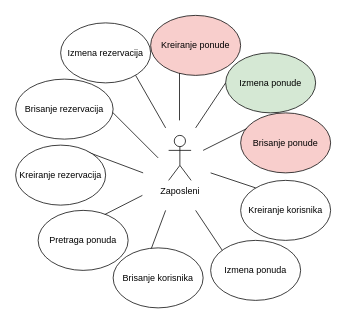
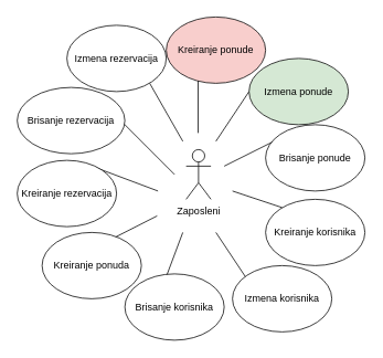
  <mxCell id="0" />
  <mxCell id="1" parent="0" />
  <mxCell id="2" value="Zaposleni" style="shape=umlActor;verticalLabelPosition=bottom;verticalAlign=top;html=1;outlineConnect=0;" vertex="1" parent="1"><mxGeometry x="224" y="180" width="30" height="60" as="geometry" /></mxCell>
  <mxCell id="3" value="" style="endArrow=none;html=1;rounded=0;" edge="1" parent="1"><mxGeometry width="50" height="50" relative="1" as="geometry"><mxPoint x="238.5" y="160" as="sourcePoint" /><mxPoint x="238.5" y="90" as="targetPoint" /></mxGeometry></mxCell>
  <mxCell id="4" value="" style="endArrow=none;html=1;rounded=0;" edge="1" parent="1"><mxGeometry width="50" height="50" relative="1" as="geometry"><mxPoint x="260" y="170" as="sourcePoint" /><mxPoint x="300" y="110" as="targetPoint" /></mxGeometry></mxCell>
  <mxCell id="5" value="Kreiranje ponude" style="ellipse;whiteSpace=wrap;html=1;fillColor=#f8cecc;" vertex="1" parent="1"><mxGeometry x="200" y="20" width="120" height="80" as="geometry" /></mxCell>
  <mxCell id="6" value="Izmena ponude" style="ellipse;whiteSpace=wrap;html=1;fillColor=#d5e8d4;" vertex="1" parent="1"><mxGeometry x="300" y="70" width="120" height="80" as="geometry" /></mxCell>
  <mxCell id="7" value="" style="endArrow=none;html=1;rounded=0;" edge="1" parent="1"><mxGeometry width="50" height="50" relative="1" as="geometry"><mxPoint x="270" y="200" as="sourcePoint" /><mxPoint x="330" y="170" as="targetPoint" /></mxGeometry></mxCell>
- <mxCell id="8" value="Brisanje ponude" style="ellipse;whiteSpace=wrap;html=1;fillColor=#f8cecc;" vertex="1" parent="1"><mxGeometry x="320" y="150" width="120" height="80" as="geometry" /></mxCell>
+ <mxCell id="8" value="Brisanje ponude" style="ellipse;whiteSpace=wrap;html=1;" vertex="1" parent="1"><mxGeometry x="320" y="150" width="120" height="80" as="geometry" /></mxCell>
  <mxCell id="9" value="" style="endArrow=none;html=1;rounded=0;" edge="1" parent="1"><mxGeometry width="50" height="50" relative="1" as="geometry"><mxPoint x="280" y="230" as="sourcePoint" /><mxPoint x="340" y="250" as="targetPoint" /></mxGeometry></mxCell>
  <mxCell id="10" value="Kreiranje korisnika" style="ellipse;whiteSpace=wrap;html=1;" vertex="1" parent="1"><mxGeometry x="320" y="240" width="120" height="80" as="geometry" /></mxCell>
  <mxCell id="11" value="" style="endArrow=none;html=1;rounded=0;" edge="1" parent="1"><mxGeometry width="50" height="50" relative="1" as="geometry"><mxPoint x="300" y="340" as="sourcePoint" /><mxPoint x="260" y="280" as="targetPoint" /></mxGeometry></mxCell>
- <mxCell id="12" value="Izmena ponuda" style="ellipse;whiteSpace=wrap;html=1;" vertex="1" parent="1"><mxGeometry x="280" y="320" width="120" height="80" as="geometry" /></mxCell>
+ <mxCell id="12" value="Izmena korisnika" style="ellipse;whiteSpace=wrap;html=1;" vertex="1" parent="1"><mxGeometry x="280" y="320" width="120" height="80" as="geometry" /></mxCell>
  <mxCell id="13" value="" style="endArrow=none;html=1;rounded=0;" edge="1" parent="1"><mxGeometry width="50" height="50" relative="1" as="geometry"><mxPoint x="190" y="360" as="sourcePoint" /><mxPoint x="220" y="280" as="targetPoint" /></mxGeometry></mxCell>
  <mxCell id="14" value="Brisanje korisnika" style="ellipse;whiteSpace=wrap;html=1;" vertex="1" parent="1"><mxGeometry x="150" y="330" width="120" height="80" as="geometry" /></mxCell>
  <mxCell id="15" value="" style="endArrow=none;html=1;rounded=0;" edge="1" parent="1"><mxGeometry width="50" height="50" relative="1" as="geometry"><mxPoint x="130" y="290" as="sourcePoint" /><mxPoint x="189" y="260" as="targetPoint" /></mxGeometry></mxCell>
- <mxCell id="16" value="Pretraga ponuda" style="ellipse;whiteSpace=wrap;html=1;" vertex="1" parent="1"><mxGeometry x="50" y="280" width="120" height="80" as="geometry" /></mxCell>
+ <mxCell id="16" value="Kreiranje ponuda" style="ellipse;whiteSpace=wrap;html=1;" vertex="1" parent="1"><mxGeometry x="50" y="280" width="120" height="80" as="geometry" /></mxCell>
  <mxCell id="17" value="" style="endArrow=none;html=1;rounded=0;" edge="1" parent="1"><mxGeometry width="50" height="50" relative="1" as="geometry"><mxPoint x="110" y="200" as="sourcePoint" /><mxPoint x="190" y="230" as="targetPoint" /></mxGeometry></mxCell>
  <mxCell id="18" value="Kreiranje rezervacija" style="ellipse;whiteSpace=wrap;html=1;" vertex="1" parent="1"><mxGeometry x="20" y="193" width="120" height="80" as="geometry" /></mxCell>
  <mxCell id="19" value="" style="endArrow=none;html=1;rounded=0;" edge="1" parent="1"><mxGeometry width="50" height="50" relative="1" as="geometry"><mxPoint x="210" y="210" as="sourcePoint" /><mxPoint x="140" y="140" as="targetPoint" /></mxGeometry></mxCell>
  <mxCell id="20" value="Brisanje rezervacija" style="ellipse;whiteSpace=wrap;html=1;" vertex="1" parent="1"><mxGeometry x="20" y="105" width="130" height="80" as="geometry" /></mxCell>
  <mxCell id="21" value="" style="endArrow=none;html=1;rounded=0;" edge="1" parent="1"><mxGeometry width="50" height="50" relative="1" as="geometry"><mxPoint x="220" y="170" as="sourcePoint" /><mxPoint x="180" y="100" as="targetPoint" /></mxGeometry></mxCell>
  <mxCell id="22" value="Izmena rezervacija" style="ellipse;whiteSpace=wrap;html=1;" vertex="1" parent="1"><mxGeometry x="80" y="30" width="120" height="80" as="geometry" /></mxCell>
